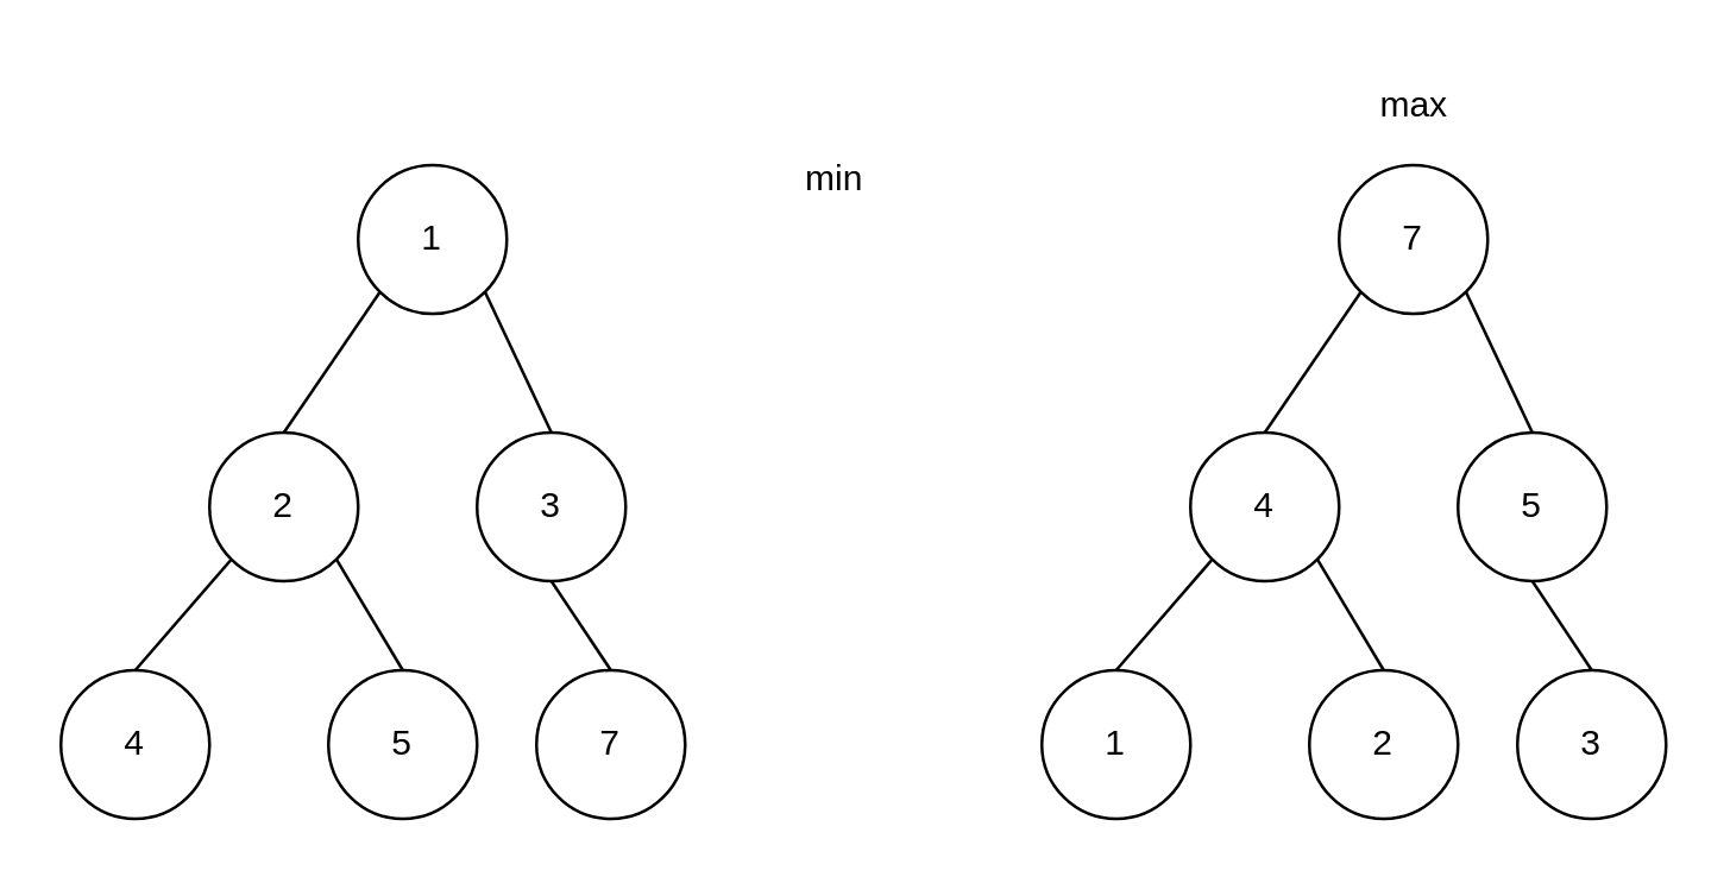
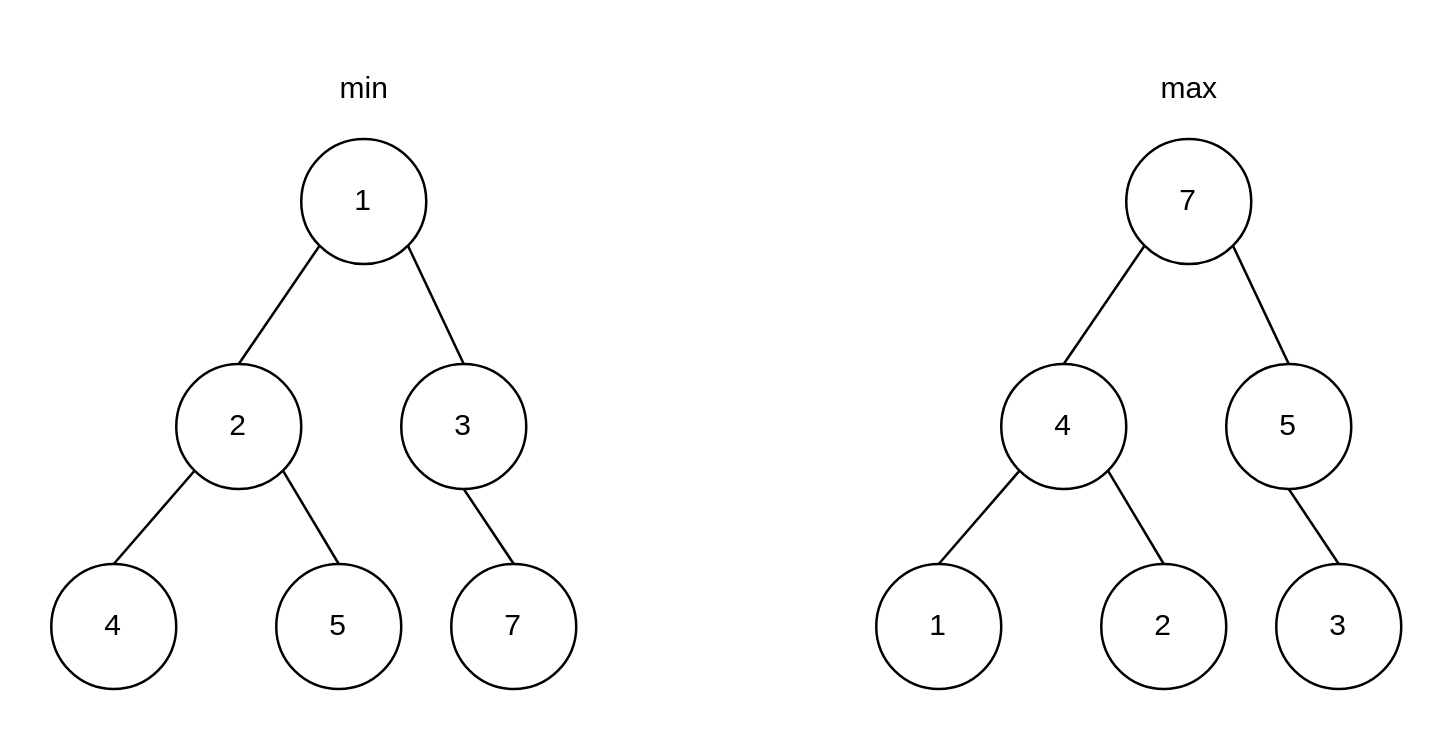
  <mxCell id="0" />
  <mxCell id="1" parent="0" />
  <mxCell id="2" style="edgeStyle=none;html=1;exitX=0;exitY=1;exitDx=0;exitDy=0;entryX=0.5;entryY=0;entryDx=0;entryDy=0;endArrow=none;endFill=0;" edge="1" parent="1" source="4" target="7"><mxGeometry relative="1" as="geometry" /></mxCell>
  <mxCell id="3" style="edgeStyle=none;html=1;exitX=1;exitY=1;exitDx=0;exitDy=0;entryX=0.5;entryY=0;entryDx=0;entryDy=0;endArrow=none;endFill=0;" edge="1" parent="1" source="4" target="8"><mxGeometry relative="1" as="geometry" /></mxCell>
  <mxCell id="4" value="1" style="ellipse;whiteSpace=wrap;html=1;" vertex="1" parent="1"><mxGeometry x="120" y="55" width="50" height="50" as="geometry" /></mxCell>
  <mxCell id="5" style="edgeStyle=none;html=1;exitX=1;exitY=1;exitDx=0;exitDy=0;entryX=0.5;entryY=0;entryDx=0;entryDy=0;endArrow=none;endFill=0;" edge="1" parent="1" source="7" target="11"><mxGeometry relative="1" as="geometry" /></mxCell>
  <mxCell id="6" style="edgeStyle=none;html=1;exitX=0;exitY=1;exitDx=0;exitDy=0;entryX=0.5;entryY=0;entryDx=0;entryDy=0;endArrow=none;endFill=0;" edge="1" parent="1" source="7" target="9"><mxGeometry relative="1" as="geometry" /></mxCell>
  <mxCell id="7" value="2" style="ellipse;whiteSpace=wrap;html=1;" vertex="1" parent="1"><mxGeometry x="70" y="145" width="50" height="50" as="geometry" /></mxCell>
  <mxCell id="8" value="3" style="ellipse;whiteSpace=wrap;html=1;" vertex="1" parent="1"><mxGeometry x="160" y="145" width="50" height="50" as="geometry" /></mxCell>
  <mxCell id="9" value="4" style="ellipse;whiteSpace=wrap;html=1;" vertex="1" parent="1"><mxGeometry x="20" y="225" width="50" height="50" as="geometry" /></mxCell>
  <mxCell id="10" style="edgeStyle=none;html=1;exitX=0.5;exitY=1;exitDx=0;exitDy=0;entryX=0.5;entryY=0;entryDx=0;entryDy=0;endArrow=none;endFill=0;" edge="1" parent="1" source="8" target="12"><mxGeometry relative="1" as="geometry" /></mxCell>
  <mxCell id="11" value="5" style="ellipse;whiteSpace=wrap;html=1;" vertex="1" parent="1"><mxGeometry x="110" y="225" width="50" height="50" as="geometry" /></mxCell>
  <mxCell id="12" value="7" style="ellipse;whiteSpace=wrap;html=1;" vertex="1" parent="1"><mxGeometry x="180" y="225" width="50" height="50" as="geometry" /></mxCell>
  <mxCell id="13" style="edgeStyle=none;html=1;exitX=0;exitY=1;exitDx=0;exitDy=0;entryX=0.5;entryY=0;entryDx=0;entryDy=0;endArrow=none;endFill=0;" edge="1" parent="1" source="15" target="18"><mxGeometry relative="1" as="geometry" /></mxCell>
  <mxCell id="14" style="edgeStyle=none;html=1;exitX=1;exitY=1;exitDx=0;exitDy=0;entryX=0.5;entryY=0;entryDx=0;entryDy=0;endArrow=none;endFill=0;" edge="1" parent="1" source="15" target="19"><mxGeometry relative="1" as="geometry" /></mxCell>
  <mxCell id="15" value="7" style="ellipse;whiteSpace=wrap;html=1;" vertex="1" parent="1"><mxGeometry x="450" y="55" width="50" height="50" as="geometry" /></mxCell>
  <mxCell id="16" style="edgeStyle=none;html=1;exitX=1;exitY=1;exitDx=0;exitDy=0;entryX=0.5;entryY=0;entryDx=0;entryDy=0;endArrow=none;endFill=0;" edge="1" parent="1" source="18" target="22"><mxGeometry relative="1" as="geometry" /></mxCell>
  <mxCell id="17" style="edgeStyle=none;html=1;exitX=0;exitY=1;exitDx=0;exitDy=0;entryX=0.5;entryY=0;entryDx=0;entryDy=0;endArrow=none;endFill=0;" edge="1" parent="1" source="18" target="20"><mxGeometry relative="1" as="geometry" /></mxCell>
  <mxCell id="18" value="4" style="ellipse;whiteSpace=wrap;html=1;" vertex="1" parent="1"><mxGeometry x="400" y="145" width="50" height="50" as="geometry" /></mxCell>
  <mxCell id="19" value="5" style="ellipse;whiteSpace=wrap;html=1;" vertex="1" parent="1"><mxGeometry x="490" y="145" width="50" height="50" as="geometry" /></mxCell>
  <mxCell id="20" value="1" style="ellipse;whiteSpace=wrap;html=1;" vertex="1" parent="1"><mxGeometry x="350" y="225" width="50" height="50" as="geometry" /></mxCell>
  <mxCell id="21" style="edgeStyle=none;html=1;exitX=0.5;exitY=1;exitDx=0;exitDy=0;entryX=0.5;entryY=0;entryDx=0;entryDy=0;endArrow=none;endFill=0;" edge="1" parent="1" source="19" target="23"><mxGeometry relative="1" as="geometry" /></mxCell>
  <mxCell id="22" value="2" style="ellipse;whiteSpace=wrap;html=1;" vertex="1" parent="1"><mxGeometry x="440" y="225" width="50" height="50" as="geometry" /></mxCell>
  <mxCell id="23" value="3" style="ellipse;whiteSpace=wrap;html=1;" vertex="1" parent="1"><mxGeometry x="510" y="225" width="50" height="50" as="geometry" /></mxCell>
- <mxCell id="24" value="min" style="text;html=1;align=center;verticalAlign=middle;resizable=0;points=[];autosize=1;strokeColor=none;fillColor=none;" vertex="1" parent="1"><mxGeometry x="260" y="45" width="40" height="30" as="geometry" /></mxCell>
+ <mxCell id="24" value="min" style="text;html=1;align=center;verticalAlign=middle;resizable=0;points=[];autosize=1;strokeColor=none;fillColor=none;" vertex="1" parent="1"><mxGeometry x="125" y="20" width="40" height="30" as="geometry" /></mxCell>
  <mxCell id="25" value="max" style="text;html=1;align=center;verticalAlign=middle;resizable=0;points=[];autosize=1;strokeColor=none;fillColor=none;" vertex="1" parent="1"><mxGeometry x="450" y="20" width="50" height="30" as="geometry" /></mxCell>
